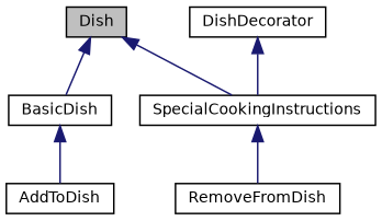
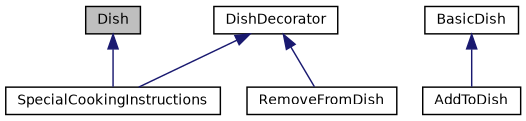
  digraph {
    node [color=black fillcolor=white fontname=Helvetica fontsize=10 shape=record style=filled]
    edge [color=midnightblue dir=back fontname=Helvetica fontsize=10 labelfontname=Helvetica labelfontsize=10 style=solid]
    n1 [fillcolor=grey75 fontcolor=black height=0.2 label=Dish width=0.4]
    n2 [height=0.2 label=BasicDish width=0.4]
    n3 [height=0.2 label=SpecialCookingInstructions width=0.4]
    n4 [height=0.2 label=AddToDish width=0.4]
    n5 [height=0.2 label=DishDecorator width=0.4]
    n6 [height=0.2 label=RemoveFromDish width=0.4]
-   n1 -> n2
    n1 -> n3
    n2 -> n4
    n5 -> n3
-   n3 -> n6
+   n5 -> n6
  }
